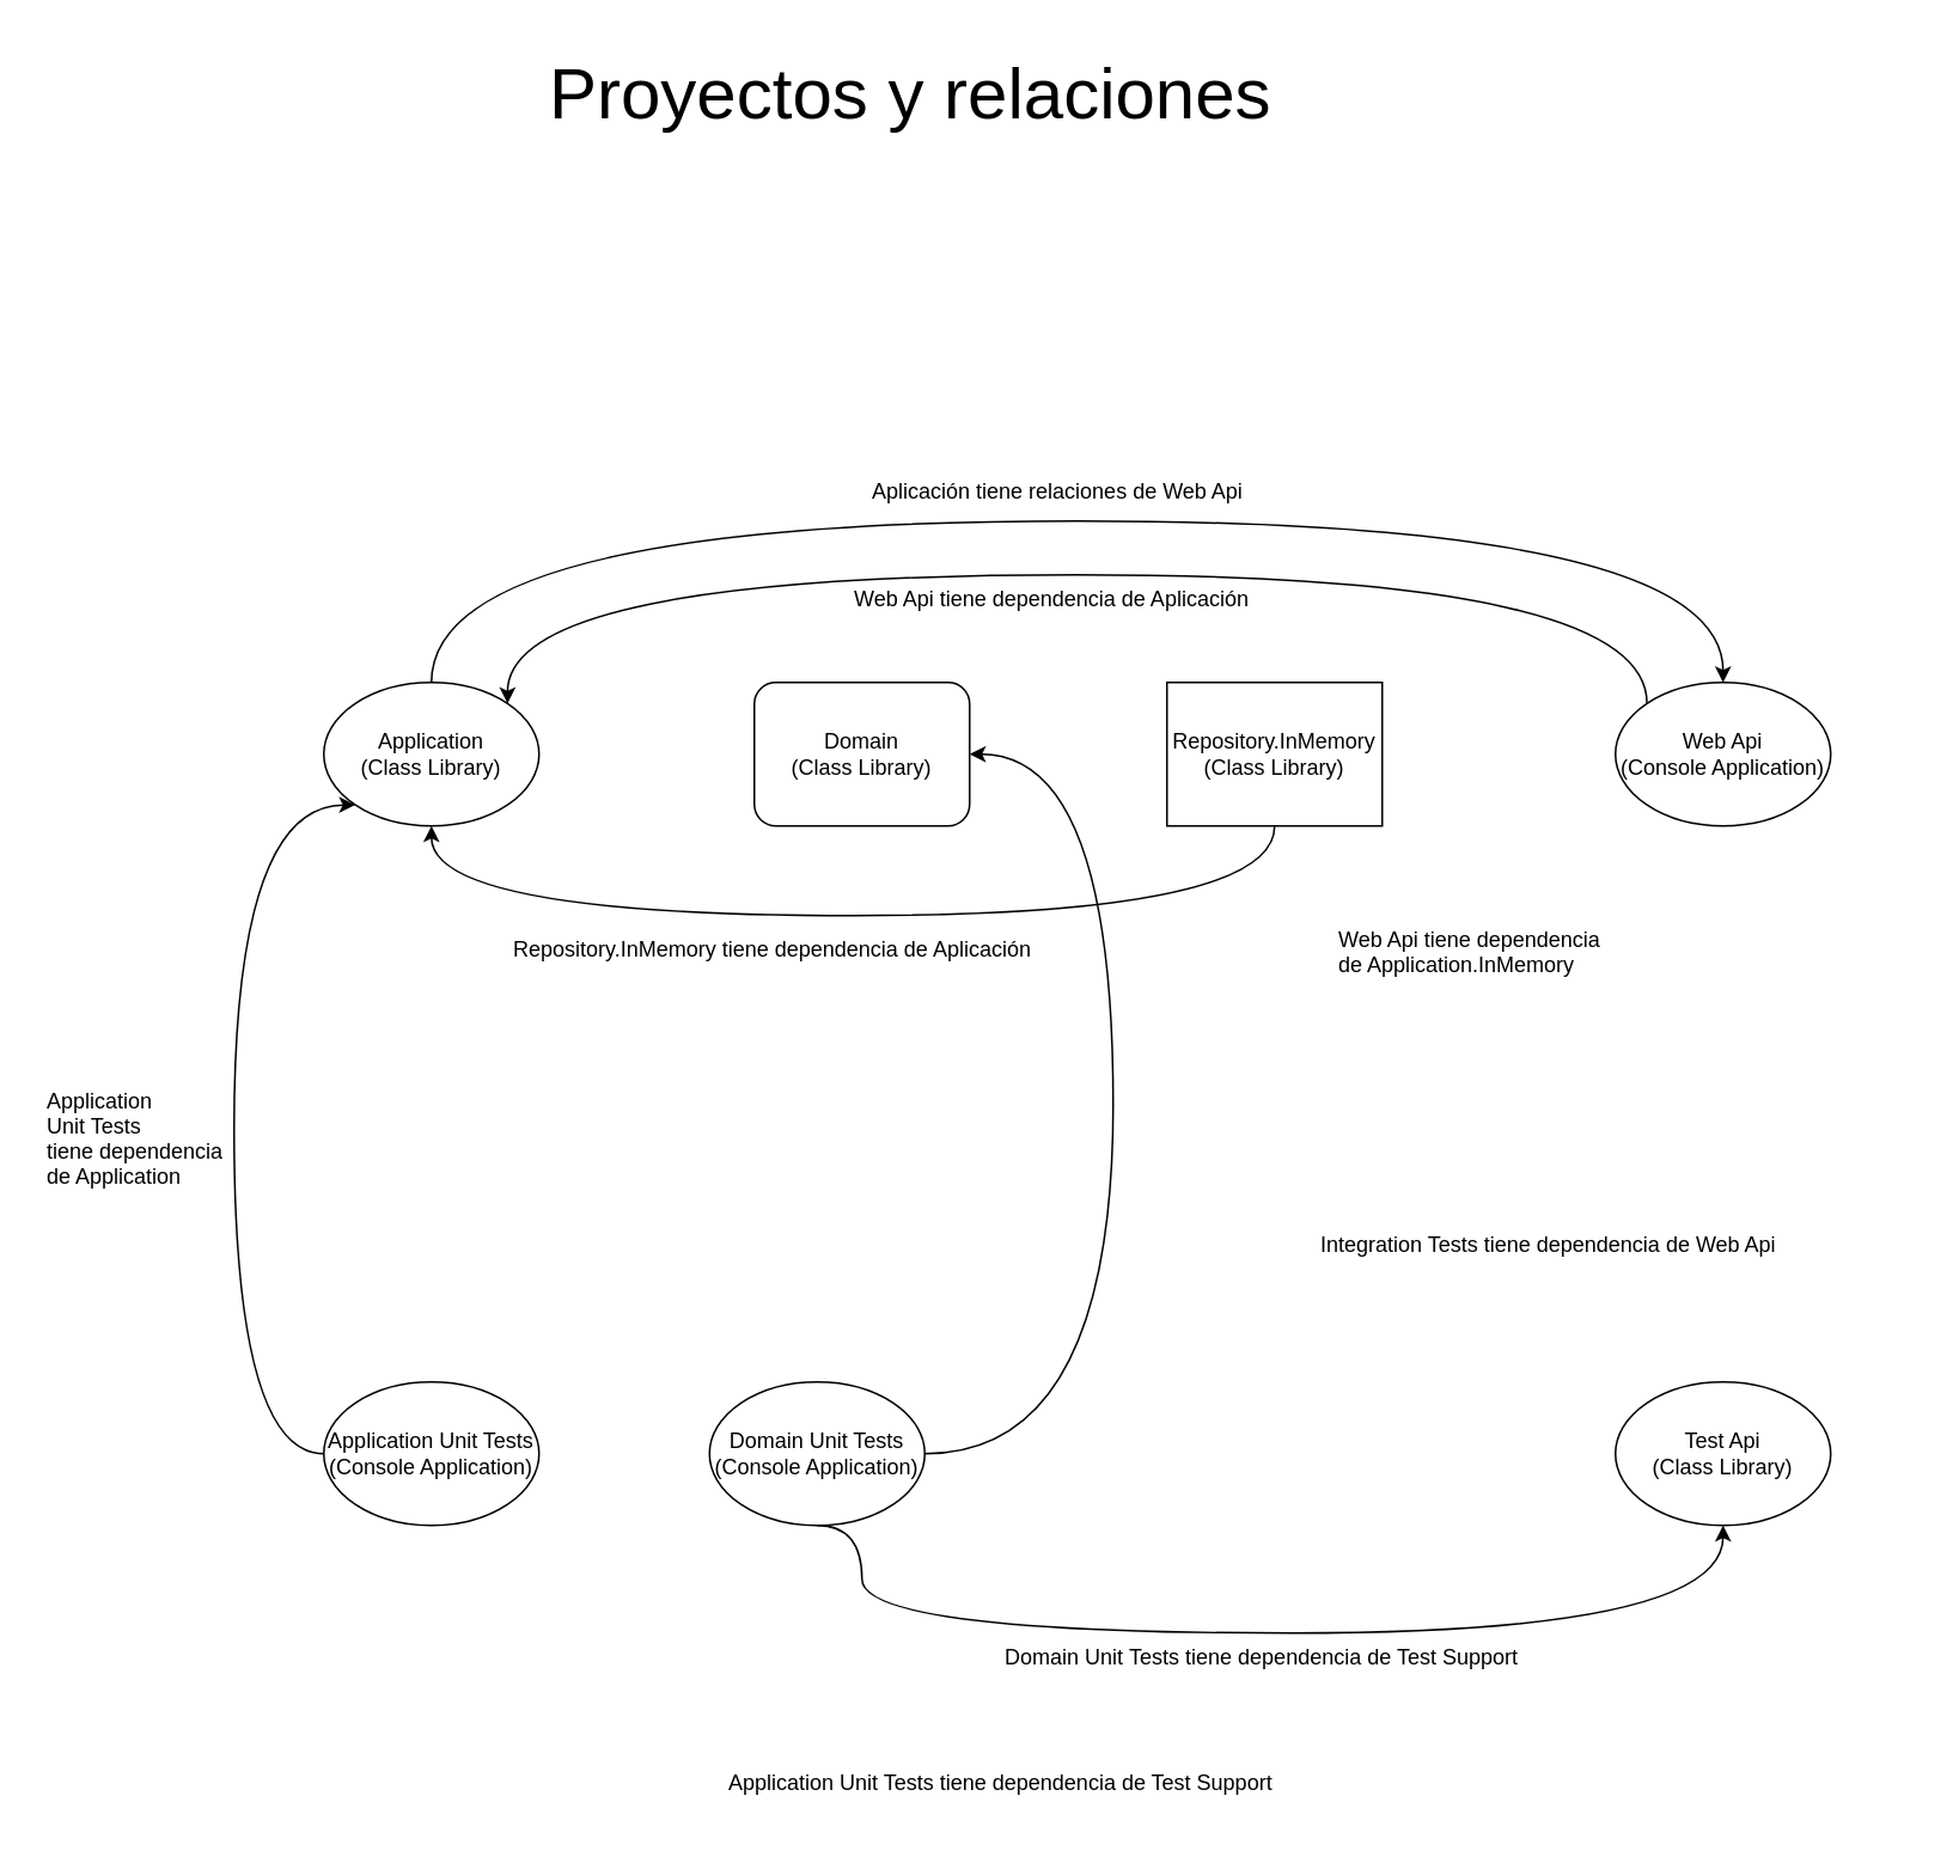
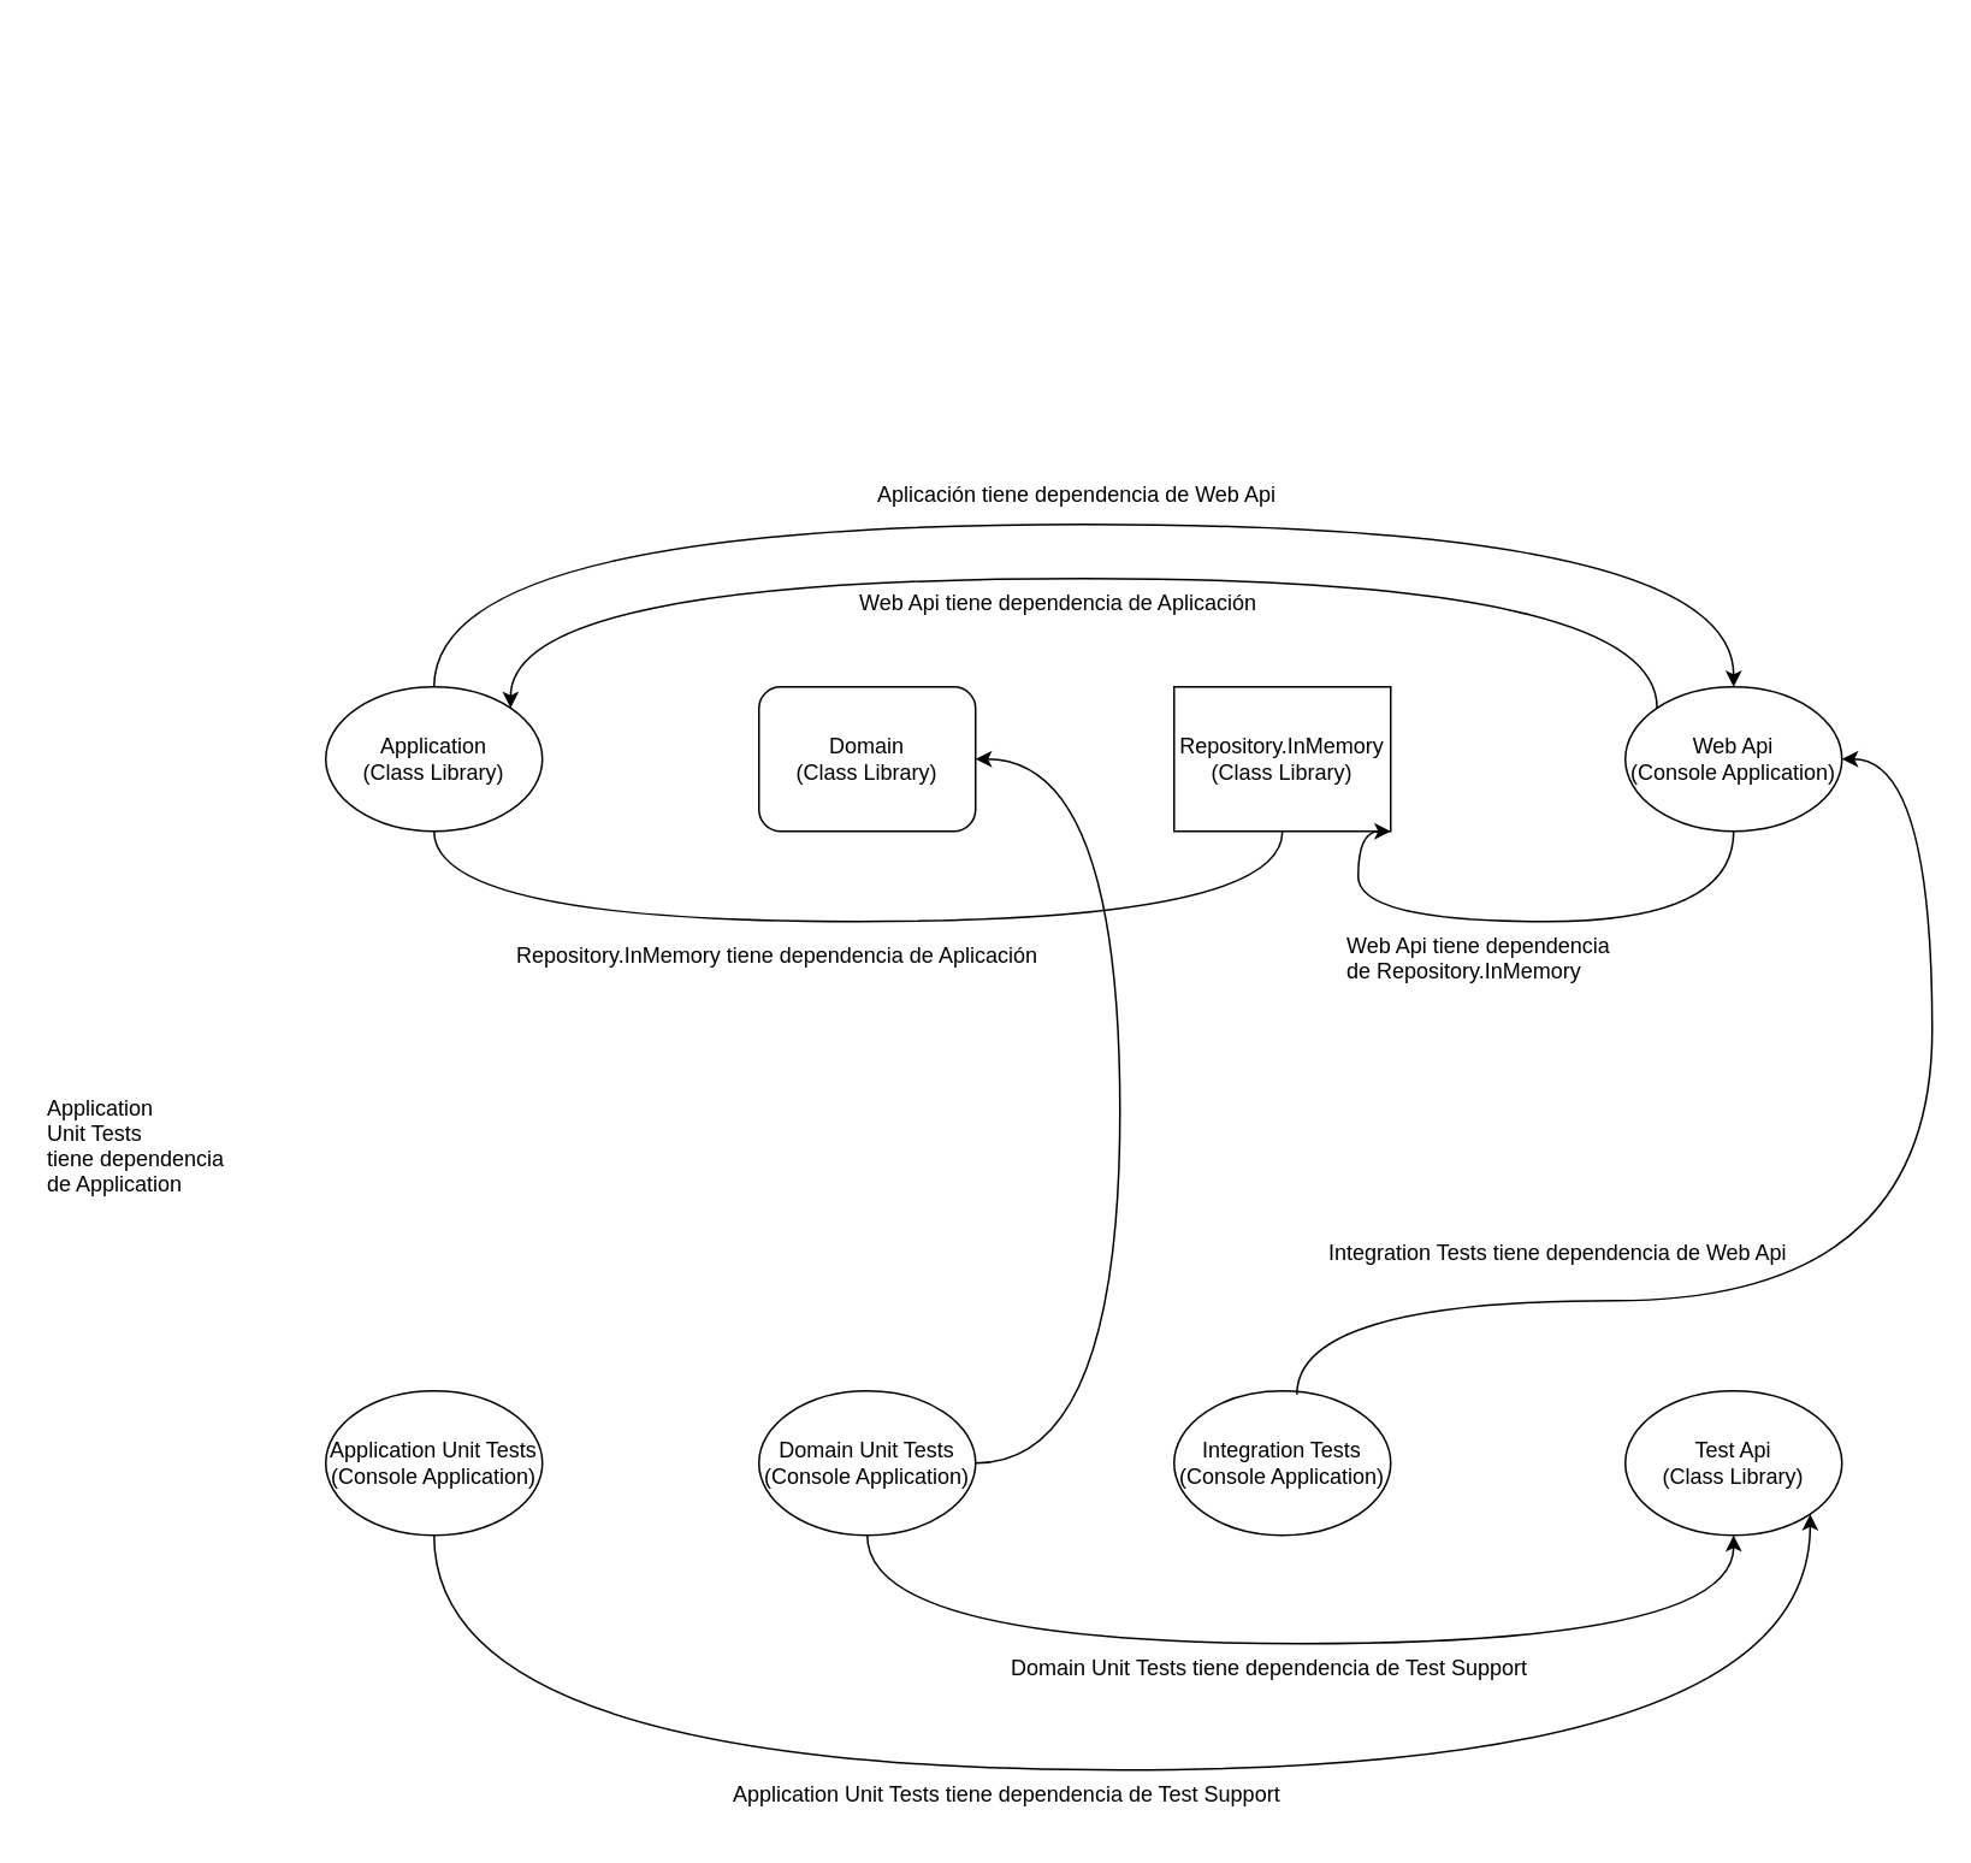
  <mxCell id="0" />
  <mxCell id="1" parent="0" />
  <mxCell id="2" value="Application&lt;br&gt;(Class Library)" style="ellipse;whiteSpace=wrap;html=1;" vertex="1" parent="1"><mxGeometry x="180" y="380" width="120" height="80" as="geometry" /></mxCell>
  <mxCell id="3" value="Domain&lt;br&gt;(Class Library)" style="whiteSpace=wrap;html=1;rounded=1;" vertex="1" parent="1"><mxGeometry x="420" y="380" width="120" height="80" as="geometry" /></mxCell>
  <mxCell id="4" value="Repository.InMemory&lt;br&gt;(Class Library)" style="whiteSpace=wrap;html=1;rounded=0;" vertex="1" parent="1"><mxGeometry x="650" y="380" width="120" height="80" as="geometry" /></mxCell>
  <mxCell id="5" value="Web Api&lt;br&gt;(Console Application)" style="ellipse;whiteSpace=wrap;html=1;" vertex="1" parent="1"><mxGeometry x="900" y="380" width="120" height="80" as="geometry" /></mxCell>
  <mxCell id="6" value="" style="endArrow=classic;html=1;rounded=0;exitX=0.5;exitY=0;exitDx=0;exitDy=0;entryX=0.5;entryY=0;entryDx=0;entryDy=0;edgeStyle=orthogonalEdgeStyle;curved=1;" edge="1" parent="1" source="2" target="5"><mxGeometry width="50" height="50" relative="1" as="geometry"><mxPoint x="530" y="390" as="sourcePoint" /><mxPoint x="580" y="340" as="targetPoint" /><Array as="points"><mxPoint x="240" y="290" /><mxPoint x="960" y="290" /></Array></mxGeometry></mxCell>
- <mxCell id="7" value="" style="endArrow=classic;html=1;rounded=0;exitX=0.5;exitY=1;exitDx=0;exitDy=0;entryX=0.5;entryY=1;entryDx=0;entryDy=0;edgeStyle=orthogonalEdgeStyle;curved=1;" edge="1" parent="1" source="4" target="2"><mxGeometry width="50" height="50" relative="1" as="geometry"><mxPoint x="480" y="550" as="sourcePoint" /><mxPoint x="1147" y="560" as="targetPoint" /><Array as="points"><mxPoint x="710" y="510" /><mxPoint x="240" y="510" /></Array></mxGeometry></mxCell>
+ <mxCell id="7" value="" style="endArrow=none;html=1;rounded=0;exitX=0.5;exitY=1;exitDx=0;exitDy=0;entryX=0.5;entryY=1;entryDx=0;entryDy=0;edgeStyle=orthogonalEdgeStyle;curved=1;" edge="1" parent="1" source="4" target="2"><mxGeometry width="50" height="50" relative="1" as="geometry"><mxPoint x="480" y="550" as="sourcePoint" /><mxPoint x="1147" y="560" as="targetPoint" /><Array as="points"><mxPoint x="710" y="510" /><mxPoint x="240" y="510" /></Array></mxGeometry></mxCell>
+ <mxCell id="8" value="" style="endArrow=classic;html=1;rounded=0;exitX=0.5;exitY=1;exitDx=0;exitDy=0;edgeStyle=orthogonalEdgeStyle;entryX=1;entryY=1;entryDx=0;entryDy=0;curved=1;" edge="1" parent="1" source="5" target="4"><mxGeometry width="50" height="50" relative="1" as="geometry"><mxPoint x="740" y="520" as="sourcePoint" /><mxPoint x="670" y="620" as="targetPoint" /><Array as="points"><mxPoint x="960" y="510" /><mxPoint x="752" y="510" /></Array></mxGeometry></mxCell>
  <mxCell id="9" value="" style="endArrow=classic;html=1;rounded=0;entryX=1;entryY=0;entryDx=0;entryDy=0;edgeStyle=orthogonalEdgeStyle;curved=1;exitX=0;exitY=0;exitDx=0;exitDy=0;" edge="1" parent="1" source="5" target="2"><mxGeometry width="50" height="50" relative="1" as="geometry"><mxPoint x="840" y="350" as="sourcePoint" /><mxPoint x="1317" y="330" as="targetPoint" /><Array as="points"><mxPoint x="918" y="320" /><mxPoint x="282" y="320" /></Array></mxGeometry></mxCell>
  <mxCell id="10" value="Web Api tiene dependencia de Aplicación" style="text;strokeColor=none;fillColor=none;spacingLeft=4;spacingRight=4;overflow=hidden;rotatable=0;points=[[0,0.5],[1,0.5]];portConstraint=eastwest;fontSize=12;" vertex="1" parent="1"><mxGeometry x="470" y="320" width="236" height="30" as="geometry" /></mxCell>
- <mxCell id="11" value="Aplicación tiene relaciones de Web Api" style="text;strokeColor=none;fillColor=none;spacingLeft=4;spacingRight=4;overflow=hidden;rotatable=0;points=[[0,0.5],[1,0.5]];portConstraint=eastwest;fontSize=12;" vertex="1" parent="1"><mxGeometry x="480" y="260" width="240" height="30" as="geometry" /></mxCell>
+ <mxCell id="11" value="Aplicación tiene dependencia de Web Api" style="text;strokeColor=none;fillColor=none;spacingLeft=4;spacingRight=4;overflow=hidden;rotatable=0;points=[[0,0.5],[1,0.5]];portConstraint=eastwest;fontSize=12;" vertex="1" parent="1"><mxGeometry x="480" y="260" width="240" height="30" as="geometry" /></mxCell>
  <mxCell id="12" value="Repository.InMemory tiene dependencia de Aplicación" style="text;strokeColor=none;fillColor=none;spacingLeft=4;spacingRight=4;overflow=hidden;rotatable=0;points=[[0,0.5],[1,0.5]];portConstraint=eastwest;fontSize=12;" vertex="1" parent="1"><mxGeometry x="280" y="515" width="310" height="30" as="geometry" /></mxCell>
- <mxCell id="13" value="Web Api tiene dependencia&#10;de Application.InMemory" style="text;strokeColor=none;fillColor=none;spacingLeft=4;spacingRight=4;overflow=hidden;rotatable=0;points=[[0,0.5],[1,0.5]];portConstraint=eastwest;fontSize=12;" vertex="1" parent="1"><mxGeometry x="740" y="510" width="180" height="40" as="geometry" /></mxCell>
+ <mxCell id="13" value="Web Api tiene dependencia&#10;de Repository.InMemory" style="text;strokeColor=none;fillColor=none;spacingLeft=4;spacingRight=4;overflow=hidden;rotatable=0;points=[[0,0.5],[1,0.5]];portConstraint=eastwest;fontSize=12;" vertex="1" parent="1"><mxGeometry x="740" y="510" width="180" height="40" as="geometry" /></mxCell>
  <mxCell id="14" value="Application&amp;nbsp;Unit Tests&lt;br&gt;(Console Application)" style="ellipse;whiteSpace=wrap;html=1;" vertex="1" parent="1"><mxGeometry x="180" y="770" width="120" height="80" as="geometry" /></mxCell>
- <mxCell id="15" value="Domain Unit Tests&lt;br&gt;(Console Application)" style="ellipse;whiteSpace=wrap;html=1;" vertex="1" parent="1"><mxGeometry x="395" y="770" width="120" height="80" as="geometry" /></mxCell>
+ <mxCell id="15" value="Domain Unit Tests&lt;br&gt;(Console Application)" style="ellipse;whiteSpace=wrap;html=1;" vertex="1" parent="1"><mxGeometry x="420" y="770" width="120" height="80" as="geometry" /></mxCell>
+ <mxCell id="16" value="Integration Tests&lt;br&gt;(Console Application)" style="ellipse;whiteSpace=wrap;html=1;" vertex="1" parent="1"><mxGeometry x="650" y="770" width="120" height="80" as="geometry" /></mxCell>
  <mxCell id="17" value="Test Api&lt;br&gt;(Class Library)" style="ellipse;whiteSpace=wrap;html=1;" vertex="1" parent="1"><mxGeometry x="900" y="770" width="120" height="80" as="geometry" /></mxCell>
- <mxCell id="18" value="" style="endArrow=classic;html=1;rounded=0;curved=1;exitX=0;exitY=0.5;exitDx=0;exitDy=0;entryX=0;entryY=1;entryDx=0;entryDy=0;edgeStyle=orthogonalEdgeStyle;" edge="1" parent="1" source="14" target="2"><mxGeometry width="50" height="50" relative="1" as="geometry"><mxPoint x="530" y="590" as="sourcePoint" /><mxPoint x="580" y="540" as="targetPoint" /><Array as="points"><mxPoint x="130" y="810" /><mxPoint x="130" y="448" /></Array></mxGeometry></mxCell>
  <mxCell id="19" value="Application &#10;Unit Tests&#10;tiene dependencia &#10;de Application" style="text;strokeColor=none;fillColor=none;spacingLeft=4;spacingRight=4;overflow=hidden;rotatable=0;points=[[0,0.5],[1,0.5]];portConstraint=eastwest;fontSize=12;" vertex="1" parent="1"><mxGeometry x="20" y="600" width="120" height="80" as="geometry" /></mxCell>
+ <mxCell id="20" value="" style="endArrow=classic;html=1;rounded=0;exitX=0.5;exitY=1;exitDx=0;exitDy=0;entryX=1;entryY=1;entryDx=0;entryDy=0;edgeStyle=orthogonalEdgeStyle;curved=1;" edge="1" parent="1" source="14" target="17"><mxGeometry width="50" height="50" relative="1" as="geometry"><mxPoint x="470" y="1000" as="sourcePoint" /><mxPoint x="1190" y="1000" as="targetPoint" /><Array as="points"><mxPoint x="240" y="980" /><mxPoint x="1002" y="980" /><mxPoint x="1002" y="838" /></Array></mxGeometry></mxCell>
  <mxCell id="21" value="Application Unit Tests tiene dependencia de Test Support" style="text;strokeColor=none;fillColor=none;spacingLeft=4;spacingRight=4;overflow=hidden;rotatable=0;points=[[0,0.5],[1,0.5]];portConstraint=eastwest;fontSize=12;" vertex="1" parent="1"><mxGeometry x="400" y="980" width="330" height="30" as="geometry" /></mxCell>
  <mxCell id="22" value="" style="endArrow=classic;html=1;rounded=0;curved=1;exitX=1;exitY=0.5;exitDx=0;exitDy=0;entryX=1;entryY=0.5;entryDx=0;entryDy=0;edgeStyle=orthogonalEdgeStyle;" edge="1" parent="1" source="15" target="3"><mxGeometry width="50" height="50" relative="1" as="geometry"><mxPoint x="430" y="660" as="sourcePoint" /><mxPoint x="447.574" y="298.284" as="targetPoint" /><Array as="points"><mxPoint x="620" y="810" /><mxPoint x="620" y="420" /></Array></mxGeometry></mxCell>
  <mxCell id="23" value="" style="endArrow=classic;html=1;rounded=0;exitX=0.5;exitY=1;exitDx=0;exitDy=0;entryX=0.5;entryY=1;entryDx=0;entryDy=0;edgeStyle=orthogonalEdgeStyle;curved=1;" edge="1" parent="1" source="15" target="17"><mxGeometry width="50" height="50" relative="1" as="geometry"><mxPoint x="570" y="910" as="sourcePoint" /><mxPoint x="1290" y="910" as="targetPoint" /><Array as="points"><mxPoint x="480" y="910" /><mxPoint x="960" y="910" /></Array></mxGeometry></mxCell>
  <mxCell id="24" value="Domain Unit Tests tiene dependencia de Test Support" style="text;strokeColor=none;fillColor=none;spacingLeft=4;spacingRight=4;overflow=hidden;rotatable=0;points=[[0,0.5],[1,0.5]];portConstraint=eastwest;fontSize=12;" vertex="1" parent="1"><mxGeometry x="554" y="910" width="306" height="30" as="geometry" /></mxCell>
+ <mxCell id="25" value="" style="endArrow=classic;html=1;rounded=0;curved=1;exitX=0.567;exitY=0.025;exitDx=0;exitDy=0;entryX=1;entryY=0.5;entryDx=0;entryDy=0;edgeStyle=orthogonalEdgeStyle;exitPerimeter=0;" edge="1" parent="1" source="16" target="5"><mxGeometry width="50" height="50" relative="1" as="geometry"><mxPoint x="960" y="660" as="sourcePoint" /><mxPoint x="960" y="270" as="targetPoint" /><Array as="points"><mxPoint x="718" y="720" /><mxPoint x="1070" y="720" /><mxPoint x="1070" y="420" /></Array></mxGeometry></mxCell>
  <mxCell id="26" value="Integration Tests tiene dependencia de Web Api" style="text;strokeColor=none;fillColor=none;spacingLeft=4;spacingRight=4;overflow=hidden;rotatable=0;points=[[0,0.5],[1,0.5]];portConstraint=eastwest;fontSize=12;" vertex="1" parent="1"><mxGeometry x="730" y="680" width="270" height="30" as="geometry" /></mxCell>
- <mxCell id="27" value="Proyectos y relaciones" style="text;strokeColor=none;fillColor=none;spacingLeft=4;spacingRight=4;overflow=hidden;rotatable=0;points=[[0,0.5],[1,0.5]];portConstraint=eastwest;fontSize=40;" vertex="1" parent="1"><mxGeometry x="300" y="20" width="540" height="110" as="geometry" /></mxCell>
